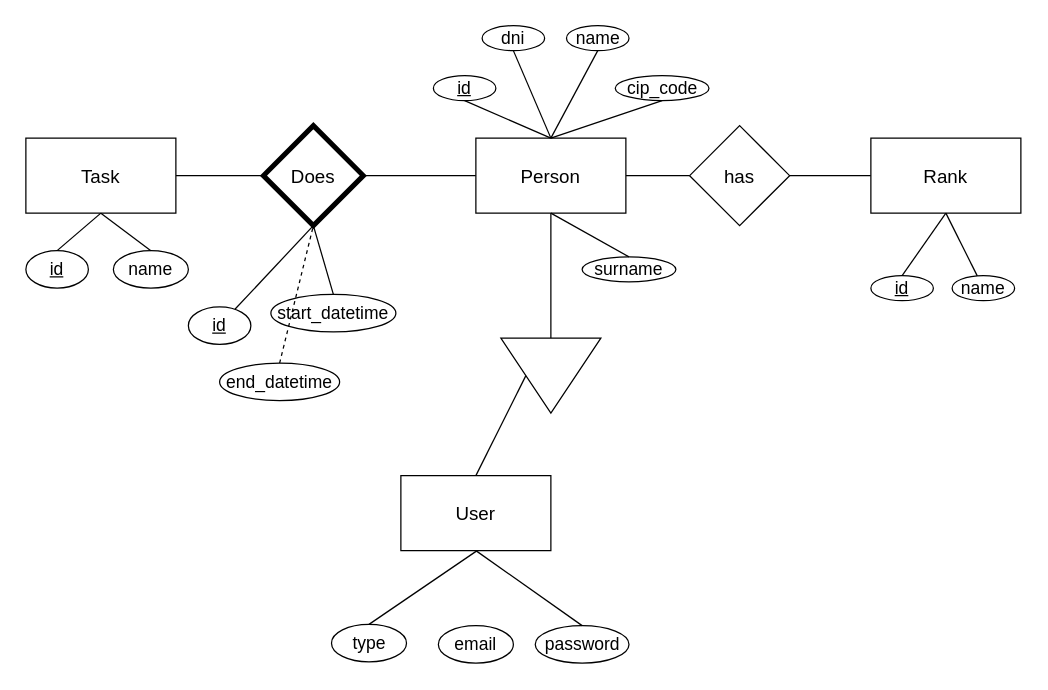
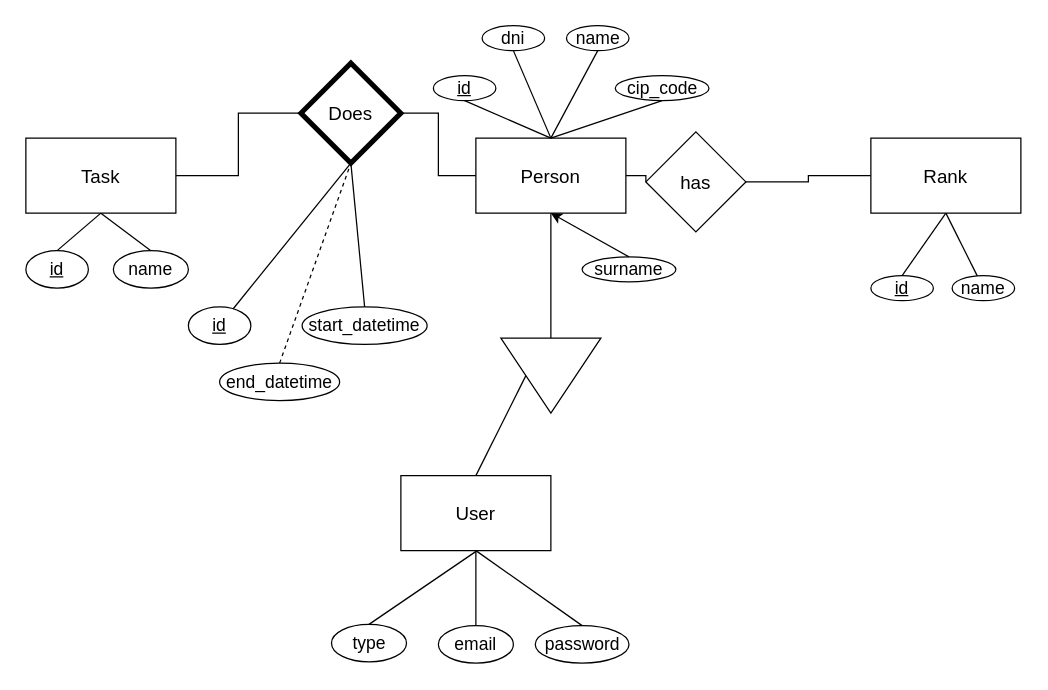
  <mxCell id="0" />
  <mxCell id="1" parent="0" />
  <mxCell id="2" style="edgeStyle=orthogonalEdgeStyle;rounded=0;orthogonalLoop=1;jettySize=auto;html=1;exitX=1;exitY=0.5;exitDx=0;exitDy=0;entryX=0;entryY=0.5;entryDx=0;entryDy=0;endArrow=none;endFill=0;" edge="1" parent="1" source="3" target="7"><mxGeometry relative="1" as="geometry" /></mxCell>
  <mxCell id="3" value="Task" style="rounded=0;whiteSpace=wrap;html=1;fontSize=15;" vertex="1" parent="1"><mxGeometry x="20" y="110" width="120" height="60" as="geometry" /></mxCell>
  <mxCell id="4" value="" style="edgeStyle=orthogonalEdgeStyle;rounded=0;orthogonalLoop=1;jettySize=auto;html=1;endArrow=none;endFill=0;" edge="1" parent="1" source="6" target="7"><mxGeometry relative="1" as="geometry" /></mxCell>
  <mxCell id="5" style="edgeStyle=orthogonalEdgeStyle;rounded=0;orthogonalLoop=1;jettySize=auto;html=1;exitX=1;exitY=0.5;exitDx=0;exitDy=0;entryX=0;entryY=0.5;entryDx=0;entryDy=0;endArrow=none;endFill=0;fontSize=12;" edge="1" parent="1" source="6" target="19"><mxGeometry relative="1" as="geometry" /></mxCell>
  <mxCell id="6" value="Person&lt;br style=&quot;font-size: 15px;&quot;&gt;" style="rounded=0;whiteSpace=wrap;html=1;fontSize=15;" vertex="1" parent="1"><mxGeometry x="380" y="110" width="120" height="60" as="geometry" /></mxCell>
- <mxCell id="7" value="Does" style="rhombus;whiteSpace=wrap;html=1;fontSize=15;rounded=0;shadow=0;comic=0;strokeWidth=4;" vertex="1" parent="1"><mxGeometry x="210" y="100" width="80" height="80" as="geometry" /></mxCell>
+ <mxCell id="7" value="Does" style="rhombus;whiteSpace=wrap;html=1;fontSize=15;rounded=0;shadow=0;comic=0;strokeWidth=4;" vertex="1" parent="1"><mxGeometry x="240" y="50" width="80" height="80" as="geometry" /></mxCell>
  <mxCell id="8" value="id&lt;br style=&quot;font-size: 14px;&quot;&gt;" style="ellipse;whiteSpace=wrap;html=1;fontSize=14;fontStyle=4" vertex="1" parent="1"><mxGeometry x="20" y="200" width="50" height="30" as="geometry" /></mxCell>
  <mxCell id="9" value="name&lt;br style=&quot;font-size: 14px;&quot;&gt;" style="ellipse;whiteSpace=wrap;html=1;fontSize=14;" vertex="1" parent="1"><mxGeometry x="90" y="200" width="60" height="30" as="geometry" /></mxCell>
  <mxCell id="10" value="id&lt;br style=&quot;font-size: 14px;&quot;&gt;" style="ellipse;whiteSpace=wrap;html=1;fontSize=14;fontStyle=4" vertex="1" parent="1"><mxGeometry x="150" y="245" width="50" height="30" as="geometry" /></mxCell>
- <mxCell id="11" value="start_datetime&lt;br style=&quot;font-size: 14px;&quot;&gt;" style="ellipse;whiteSpace=wrap;html=1;fontSize=14;" vertex="1" parent="1"><mxGeometry x="216" y="235" width="100" height="30" as="geometry" /></mxCell>
+ <mxCell id="11" value="start_datetime&lt;br style=&quot;font-size: 14px;&quot;&gt;" style="ellipse;whiteSpace=wrap;html=1;fontSize=14;" vertex="1" parent="1"><mxGeometry x="241" y="245" width="100" height="30" as="geometry" /></mxCell>
  <mxCell id="12" value="end_datetime&lt;br style=&quot;font-size: 14px;&quot;&gt;" style="ellipse;whiteSpace=wrap;html=1;fontSize=14;" vertex="1" parent="1"><mxGeometry x="175" y="290" width="96" height="30" as="geometry" /></mxCell>
  <mxCell id="13" value="id&lt;br style=&quot;font-size: 14px;&quot;&gt;" style="ellipse;whiteSpace=wrap;html=1;fontSize=14;fontStyle=4" vertex="1" parent="1"><mxGeometry x="346" y="60" width="50" height="20" as="geometry" /></mxCell>
  <mxCell id="14" value="dni&lt;br style=&quot;font-size: 14px;&quot;&gt;" style="ellipse;whiteSpace=wrap;html=1;fontSize=14;fontStyle=0" vertex="1" parent="1"><mxGeometry x="385" y="20" width="50" height="20" as="geometry" /></mxCell>
  <mxCell id="15" value="name&lt;br style=&quot;font-size: 14px;&quot;&gt;" style="ellipse;whiteSpace=wrap;html=1;fontSize=14;fontStyle=0" vertex="1" parent="1"><mxGeometry x="452.5" y="20" width="50" height="20" as="geometry" /></mxCell>
  <mxCell id="16" value="surname&lt;br style=&quot;font-size: 14px;&quot;&gt;" style="ellipse;whiteSpace=wrap;html=1;fontSize=14;fontStyle=0" vertex="1" parent="1"><mxGeometry x="465" y="205" width="75" height="20" as="geometry" /></mxCell>
  <mxCell id="17" value="cip_code&lt;br style=&quot;font-size: 14px;&quot;&gt;" style="ellipse;whiteSpace=wrap;html=1;fontSize=14;fontStyle=0" vertex="1" parent="1"><mxGeometry x="491.5" y="60" width="75" height="20" as="geometry" /></mxCell>
  <mxCell id="18" style="edgeStyle=orthogonalEdgeStyle;rounded=0;orthogonalLoop=1;jettySize=auto;html=1;exitX=1;exitY=0.5;exitDx=0;exitDy=0;entryX=0;entryY=0.5;entryDx=0;entryDy=0;endArrow=none;endFill=0;fontSize=12;" edge="1" parent="1" source="19" target="20"><mxGeometry relative="1" as="geometry" /></mxCell>
- <mxCell id="19" value="has" style="rhombus;whiteSpace=wrap;html=1;fontSize=15;" vertex="1" parent="1"><mxGeometry x="551" y="100" width="80" height="80" as="geometry" /></mxCell>
+ <mxCell id="19" value="has" style="rhombus;whiteSpace=wrap;html=1;fontSize=15;" vertex="1" parent="1"><mxGeometry x="516" y="105" width="80" height="80" as="geometry" /></mxCell>
  <mxCell id="20" value="Rank&lt;br style=&quot;font-size: 15px;&quot;&gt;" style="rounded=0;whiteSpace=wrap;html=1;fontSize=15;" vertex="1" parent="1"><mxGeometry x="696" y="110" width="120" height="60" as="geometry" /></mxCell>
  <mxCell id="21" value="id&lt;br style=&quot;font-size: 14px;&quot;&gt;" style="ellipse;whiteSpace=wrap;html=1;fontSize=14;fontStyle=4" vertex="1" parent="1"><mxGeometry x="696" y="220" width="50" height="20" as="geometry" /></mxCell>
  <mxCell id="22" value="name&lt;br style=&quot;font-size: 14px;&quot;&gt;" style="ellipse;whiteSpace=wrap;html=1;fontSize=14;fontStyle=0" vertex="1" parent="1"><mxGeometry x="761" y="220" width="50" height="20" as="geometry" /></mxCell>
  <mxCell id="23" style="edgeStyle=orthogonalEdgeStyle;rounded=0;orthogonalLoop=1;jettySize=auto;html=1;exitX=0;exitY=0.5;exitDx=0;exitDy=0;entryX=0.5;entryY=1;entryDx=0;entryDy=0;endArrow=none;endFill=0;fontSize=12;" edge="1" parent="1" source="24" target="6"><mxGeometry relative="1" as="geometry" /></mxCell>
  <mxCell id="24" value="" style="triangle;whiteSpace=wrap;html=1;fontSize=12;rotation=90;" vertex="1" parent="1"><mxGeometry x="410" y="260" width="60" height="80" as="geometry" /></mxCell>
  <mxCell id="25" value="User" style="rounded=0;whiteSpace=wrap;html=1;fontSize=15;" vertex="1" parent="1"><mxGeometry x="320" y="380" width="120" height="60" as="geometry" /></mxCell>
  <mxCell id="26" value="email&lt;br style=&quot;font-size: 14px;&quot;&gt;" style="ellipse;whiteSpace=wrap;html=1;fontSize=14;" vertex="1" parent="1"><mxGeometry x="350" y="500" width="60" height="30" as="geometry" /></mxCell>
  <mxCell id="27" value="password&lt;br style=&quot;font-size: 14px;&quot;&gt;" style="ellipse;whiteSpace=wrap;html=1;fontSize=14;" vertex="1" parent="1"><mxGeometry x="427.5" y="500" width="75" height="30" as="geometry" /></mxCell>
  <mxCell id="28" value="" style="endArrow=none;html=1;fontSize=12;entryX=0.5;entryY=0;entryDx=0;entryDy=0;exitX=0.5;exitY=1;exitDx=0;exitDy=0;" edge="1" parent="1" source="13" target="6"><mxGeometry width="50" height="50" relative="1" as="geometry"><mxPoint x="311" y="80" as="sourcePoint" /><mxPoint x="361" y="30" as="targetPoint" /></mxGeometry></mxCell>
  <mxCell id="29" value="" style="endArrow=none;html=1;fontSize=12;entryX=0.5;entryY=1;entryDx=0;entryDy=0;exitX=0.5;exitY=0;exitDx=0;exitDy=0;" edge="1" parent="1" source="6" target="14"><mxGeometry width="50" height="50" relative="1" as="geometry"><mxPoint x="391" y="70" as="sourcePoint" /><mxPoint x="441" y="20" as="targetPoint" /></mxGeometry></mxCell>
  <mxCell id="30" value="" style="endArrow=none;html=1;fontSize=12;entryX=0.5;entryY=1;entryDx=0;entryDy=0;exitX=0.5;exitY=0;exitDx=0;exitDy=0;" edge="1" parent="1" source="6" target="15"><mxGeometry width="50" height="50" relative="1" as="geometry"><mxPoint x="241" y="70" as="sourcePoint" /><mxPoint x="291" y="20" as="targetPoint" /></mxGeometry></mxCell>
  <mxCell id="31" value="" style="endArrow=none;html=1;fontSize=12;entryX=0.5;entryY=1;entryDx=0;entryDy=0;exitX=0.5;exitY=0;exitDx=0;exitDy=0;" edge="1" parent="1" source="6" target="17"><mxGeometry width="50" height="50" relative="1" as="geometry"><mxPoint x="531" y="380" as="sourcePoint" /><mxPoint x="581" y="330" as="targetPoint" /></mxGeometry></mxCell>
- <mxCell id="32" value="" style="endArrow=none;html=1;fontSize=12;entryX=0.5;entryY=1;entryDx=0;entryDy=0;exitX=0.5;exitY=0;exitDx=0;exitDy=0;" edge="1" parent="1" source="16" target="6"><mxGeometry width="50" height="50" relative="1" as="geometry"><mxPoint x="521" y="260" as="sourcePoint" /><mxPoint x="571" y="210" as="targetPoint" /></mxGeometry></mxCell>
+ <mxCell id="32" value="" style="endArrow=classic;html=1;fontSize=12;entryX=0.5;entryY=1;entryDx=0;entryDy=0;exitX=0.5;exitY=0;exitDx=0;exitDy=0;" edge="1" parent="1" source="16" target="6"><mxGeometry width="50" height="50" relative="1" as="geometry"><mxPoint x="521" y="260" as="sourcePoint" /><mxPoint x="571" y="210" as="targetPoint" /></mxGeometry></mxCell>
  <mxCell id="33" value="" style="endArrow=none;html=1;fontSize=12;entryX=0.5;entryY=1;entryDx=0;entryDy=0;exitX=0.5;exitY=0;exitDx=0;exitDy=0;dashed=1;" edge="1" parent="1" source="12" target="7"><mxGeometry width="50" height="50" relative="1" as="geometry"><mxPoint x="161" y="310" as="sourcePoint" /><mxPoint x="211" y="260" as="targetPoint" /></mxGeometry></mxCell>
  <mxCell id="34" value="" style="endArrow=none;html=1;fontSize=12;entryX=0.5;entryY=1;entryDx=0;entryDy=0;exitX=0.5;exitY=0;exitDx=0;exitDy=0;" edge="1" parent="1" source="11" target="7"><mxGeometry width="50" height="50" relative="1" as="geometry"><mxPoint x="271" y="330" as="sourcePoint" /><mxPoint x="321" y="280" as="targetPoint" /></mxGeometry></mxCell>
  <mxCell id="35" value="" style="endArrow=none;html=1;fontSize=12;entryX=0.5;entryY=1;entryDx=0;entryDy=0;exitX=0.5;exitY=0;exitDx=0;exitDy=0;" edge="1" parent="1" source="25" target="24"><mxGeometry width="50" height="50" relative="1" as="geometry"><mxPoint x="241" y="390" as="sourcePoint" /><mxPoint x="291" y="340" as="targetPoint" /></mxGeometry></mxCell>
+ <mxCell id="36" value="" style="endArrow=none;html=1;fontSize=12;entryX=0.5;entryY=1;entryDx=0;entryDy=0;exitX=0.5;exitY=0;exitDx=0;exitDy=0;" edge="1" parent="1" source="26" target="25"><mxGeometry width="50" height="50" relative="1" as="geometry"><mxPoint x="191" y="500" as="sourcePoint" /><mxPoint x="241" y="450" as="targetPoint" /></mxGeometry></mxCell>
  <mxCell id="37" value="" style="endArrow=none;html=1;fontSize=12;entryX=0.5;entryY=1;entryDx=0;entryDy=0;exitX=0.5;exitY=0;exitDx=0;exitDy=0;" edge="1" parent="1" source="27" target="25"><mxGeometry width="50" height="50" relative="1" as="geometry"><mxPoint x="531" y="510" as="sourcePoint" /><mxPoint x="581" y="460" as="targetPoint" /></mxGeometry></mxCell>
  <mxCell id="38" value="" style="endArrow=none;html=1;fontSize=12;entryX=0.5;entryY=1;entryDx=0;entryDy=0;exitX=0.5;exitY=0;exitDx=0;exitDy=0;" edge="1" parent="1" source="21" target="20"><mxGeometry width="50" height="50" relative="1" as="geometry"><mxPoint x="671" y="330" as="sourcePoint" /><mxPoint x="721" y="280" as="targetPoint" /></mxGeometry></mxCell>
  <mxCell id="39" value="" style="endArrow=none;html=1;fontSize=12;entryX=0.5;entryY=1;entryDx=0;entryDy=0;" edge="1" parent="1" source="22" target="20"><mxGeometry width="50" height="50" relative="1" as="geometry"><mxPoint x="741" y="340" as="sourcePoint" /><mxPoint x="791" y="290" as="targetPoint" /></mxGeometry></mxCell>
  <mxCell id="40" value="" style="endArrow=none;html=1;fontSize=12;entryX=0.5;entryY=1;entryDx=0;entryDy=0;" edge="1" parent="1" source="10" target="7"><mxGeometry width="50" height="50" relative="1" as="geometry"><mxPoint x="231" y="360" as="sourcePoint" /><mxPoint x="281" y="310" as="targetPoint" /></mxGeometry></mxCell>
  <mxCell id="41" value="" style="endArrow=none;html=1;fontSize=12;entryX=0.5;entryY=1;entryDx=0;entryDy=0;exitX=0.5;exitY=0;exitDx=0;exitDy=0;" edge="1" parent="1" source="8" target="3"><mxGeometry width="50" height="50" relative="1" as="geometry"><mxPoint x="71" y="330" as="sourcePoint" /><mxPoint x="121" y="280" as="targetPoint" /></mxGeometry></mxCell>
  <mxCell id="42" value="" style="endArrow=none;html=1;fontSize=12;entryX=0.5;entryY=1;entryDx=0;entryDy=0;exitX=0.5;exitY=0;exitDx=0;exitDy=0;" edge="1" parent="1" source="9" target="3"><mxGeometry width="50" height="50" relative="1" as="geometry"><mxPoint x="81" y="310" as="sourcePoint" /><mxPoint x="131" y="260" as="targetPoint" /></mxGeometry></mxCell>
  <mxCell id="43" value="type&lt;br style=&quot;font-size: 14px;&quot;&gt;" style="ellipse;whiteSpace=wrap;html=1;fontSize=14;" vertex="1" parent="1"><mxGeometry x="264.5" y="499" width="60" height="30" as="geometry" /></mxCell>
  <mxCell id="44" value="" style="endArrow=none;html=1;fontSize=12;exitX=0.5;exitY=0;exitDx=0;exitDy=0;" edge="1" parent="1" source="43"><mxGeometry width="50" height="50" relative="1" as="geometry"><mxPoint x="241" y="460" as="sourcePoint" /><mxPoint x="381" y="440" as="targetPoint" /></mxGeometry></mxCell>
